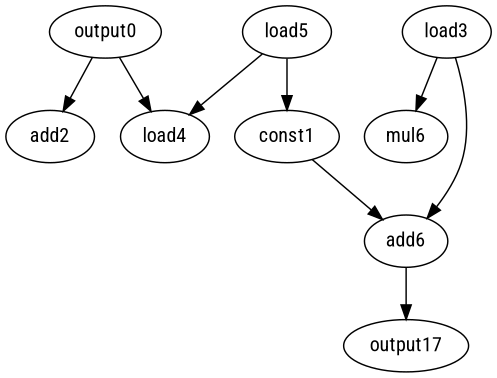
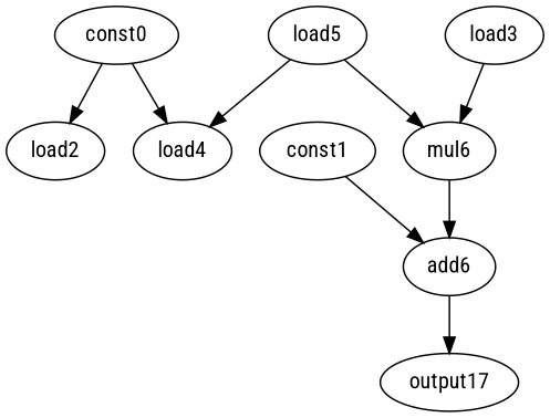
  digraph {
    fontname="Roboto Condensed"
    node [fontname="Roboto Condensed" op_code=load]
    edge [fontname="Roboto Condensed" operand=0]
-   const0 [const_value=" 0" op_code=const label=output0]
-   load2 [label=add2]
+   const0 [const_value=" 0" op_code=const]
+   load2
    load4
    const1 [const_value=" 0" op_code=const]
    n5 [label=add6 op_code=add]
    n6 [label=output17 op_code=output]
    mul6 [op_code=mul]
    load3
    load5
    const0 -> load2
    const0 -> load4
    const1 -> n5
    n5 -> n6
-   load3 -> n5 [operand=1]
+   mul6 -> n5 [operand=1]
    load3 -> mul6
    load5 -> load4
-   load5 -> const1 [operand=1]
+   load5 -> mul6 [operand=1]
  }
